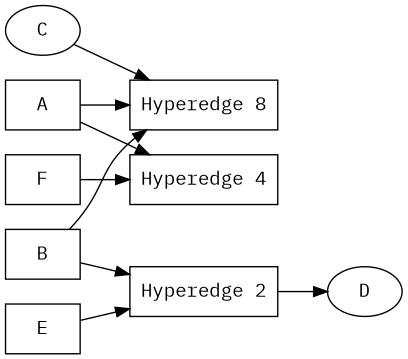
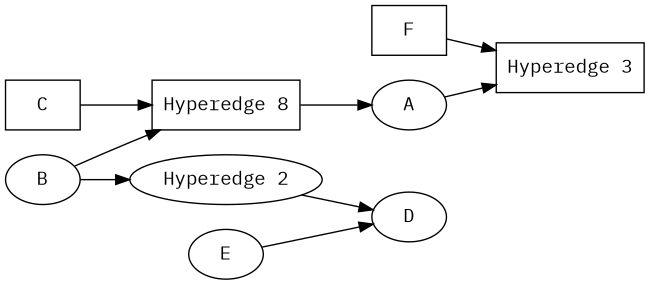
  digraph {
    fontname="IBM Plex Mono"
    rankdir=LR
    node [fontname="IBM Plex Mono"]
    edge [fontname="IBM Plex Mono"]
    n1 [label="Hyperedge 8" shape=box]
-   A [shape=box]
-   n3 [label="Hyperedge 4" shape=box]
-   B [shape=box]
-   n5 [label="Hyperedge 2" shape=box]
+   A
+   n3 [label="Hyperedge 3" shape=box]
+   B
+   n5 [label="Hyperedge 2" shape=ellipse]
    D
-   C
-   E [shape=box]
+   C [shape=box]
+   E
    F [shape=box]
-   A -> n1
+   n1 -> A
    A -> n3
    B -> n1
    B -> n5
    n5 -> D
    C -> n1
-   E -> n5
+   E -> D
    F -> n3
  }
